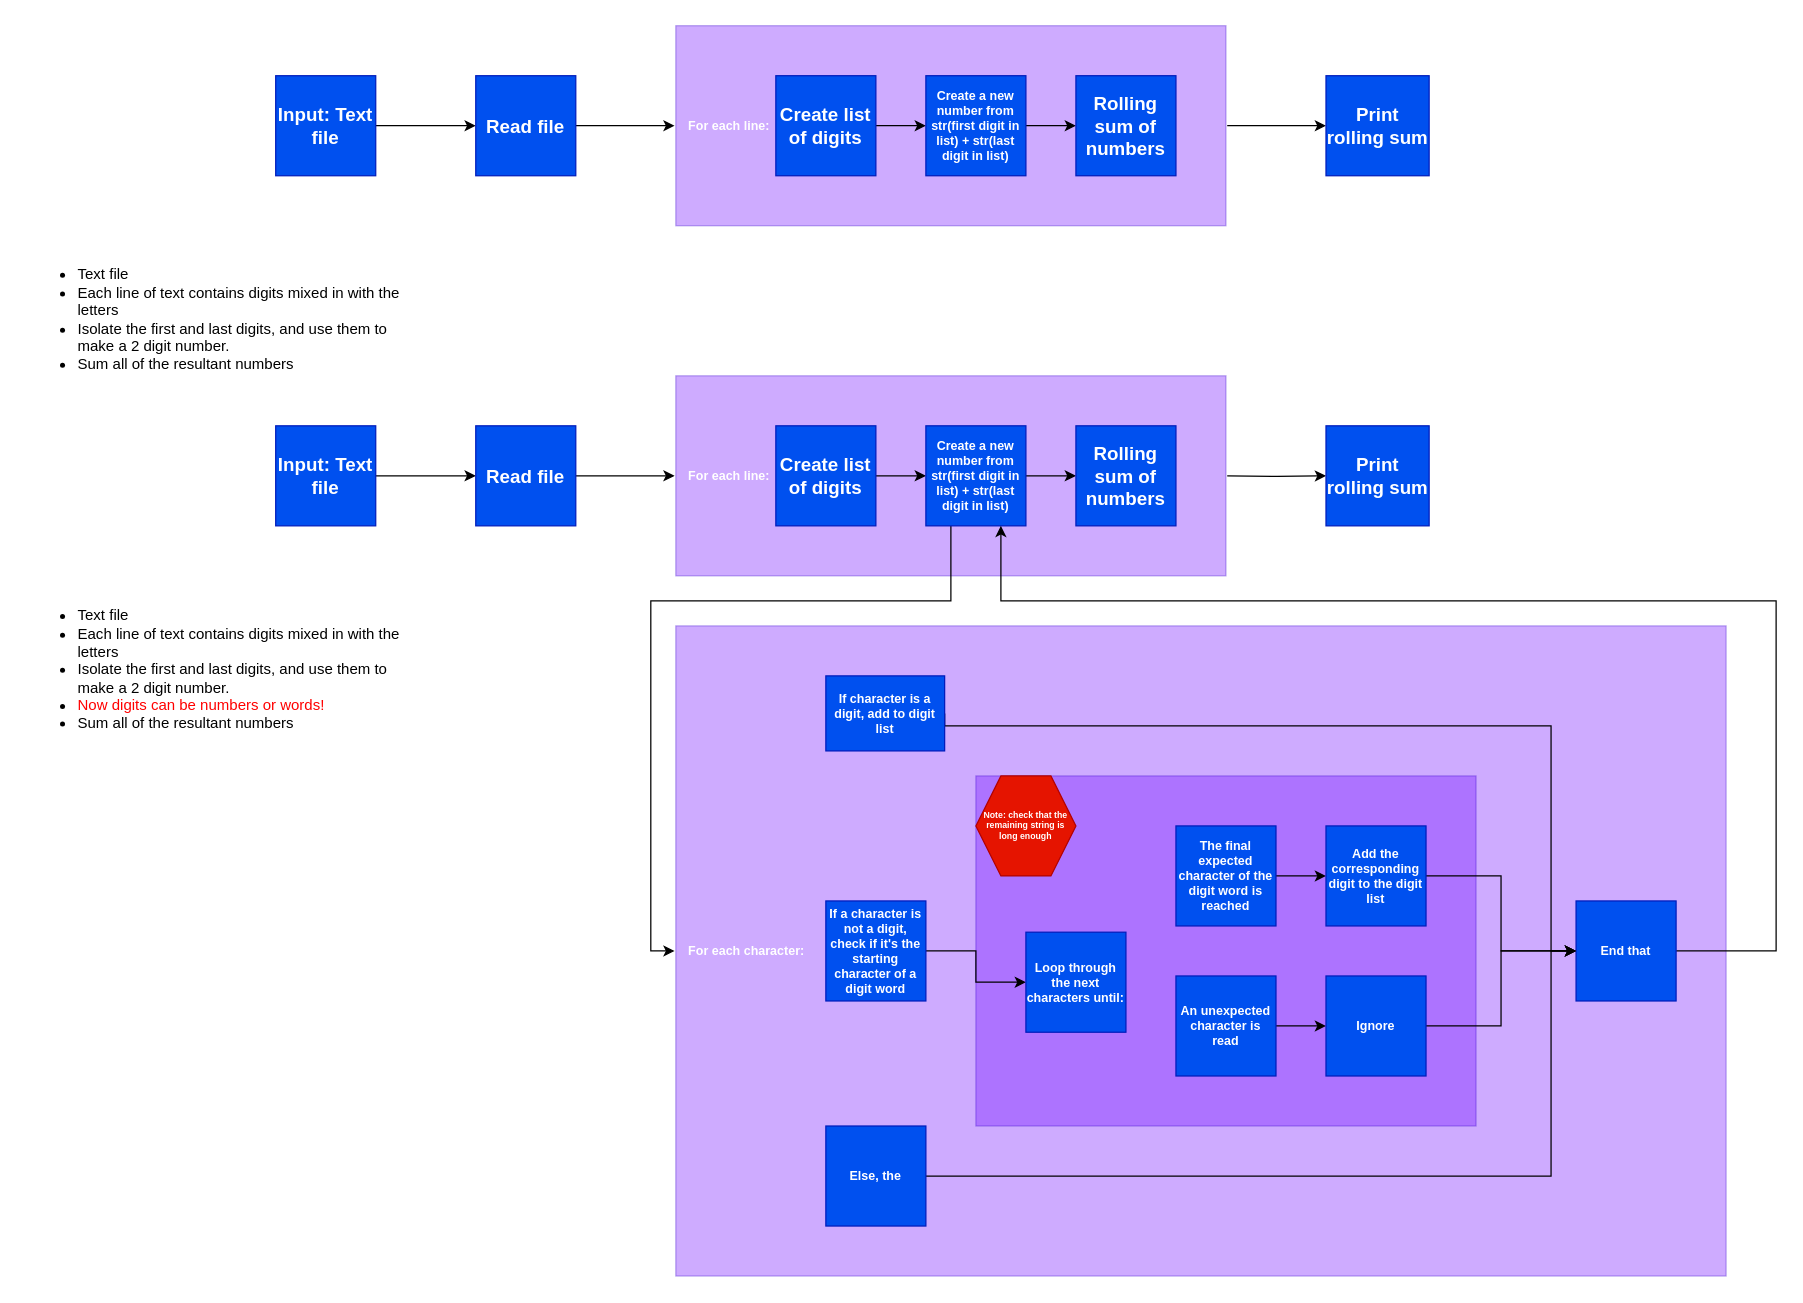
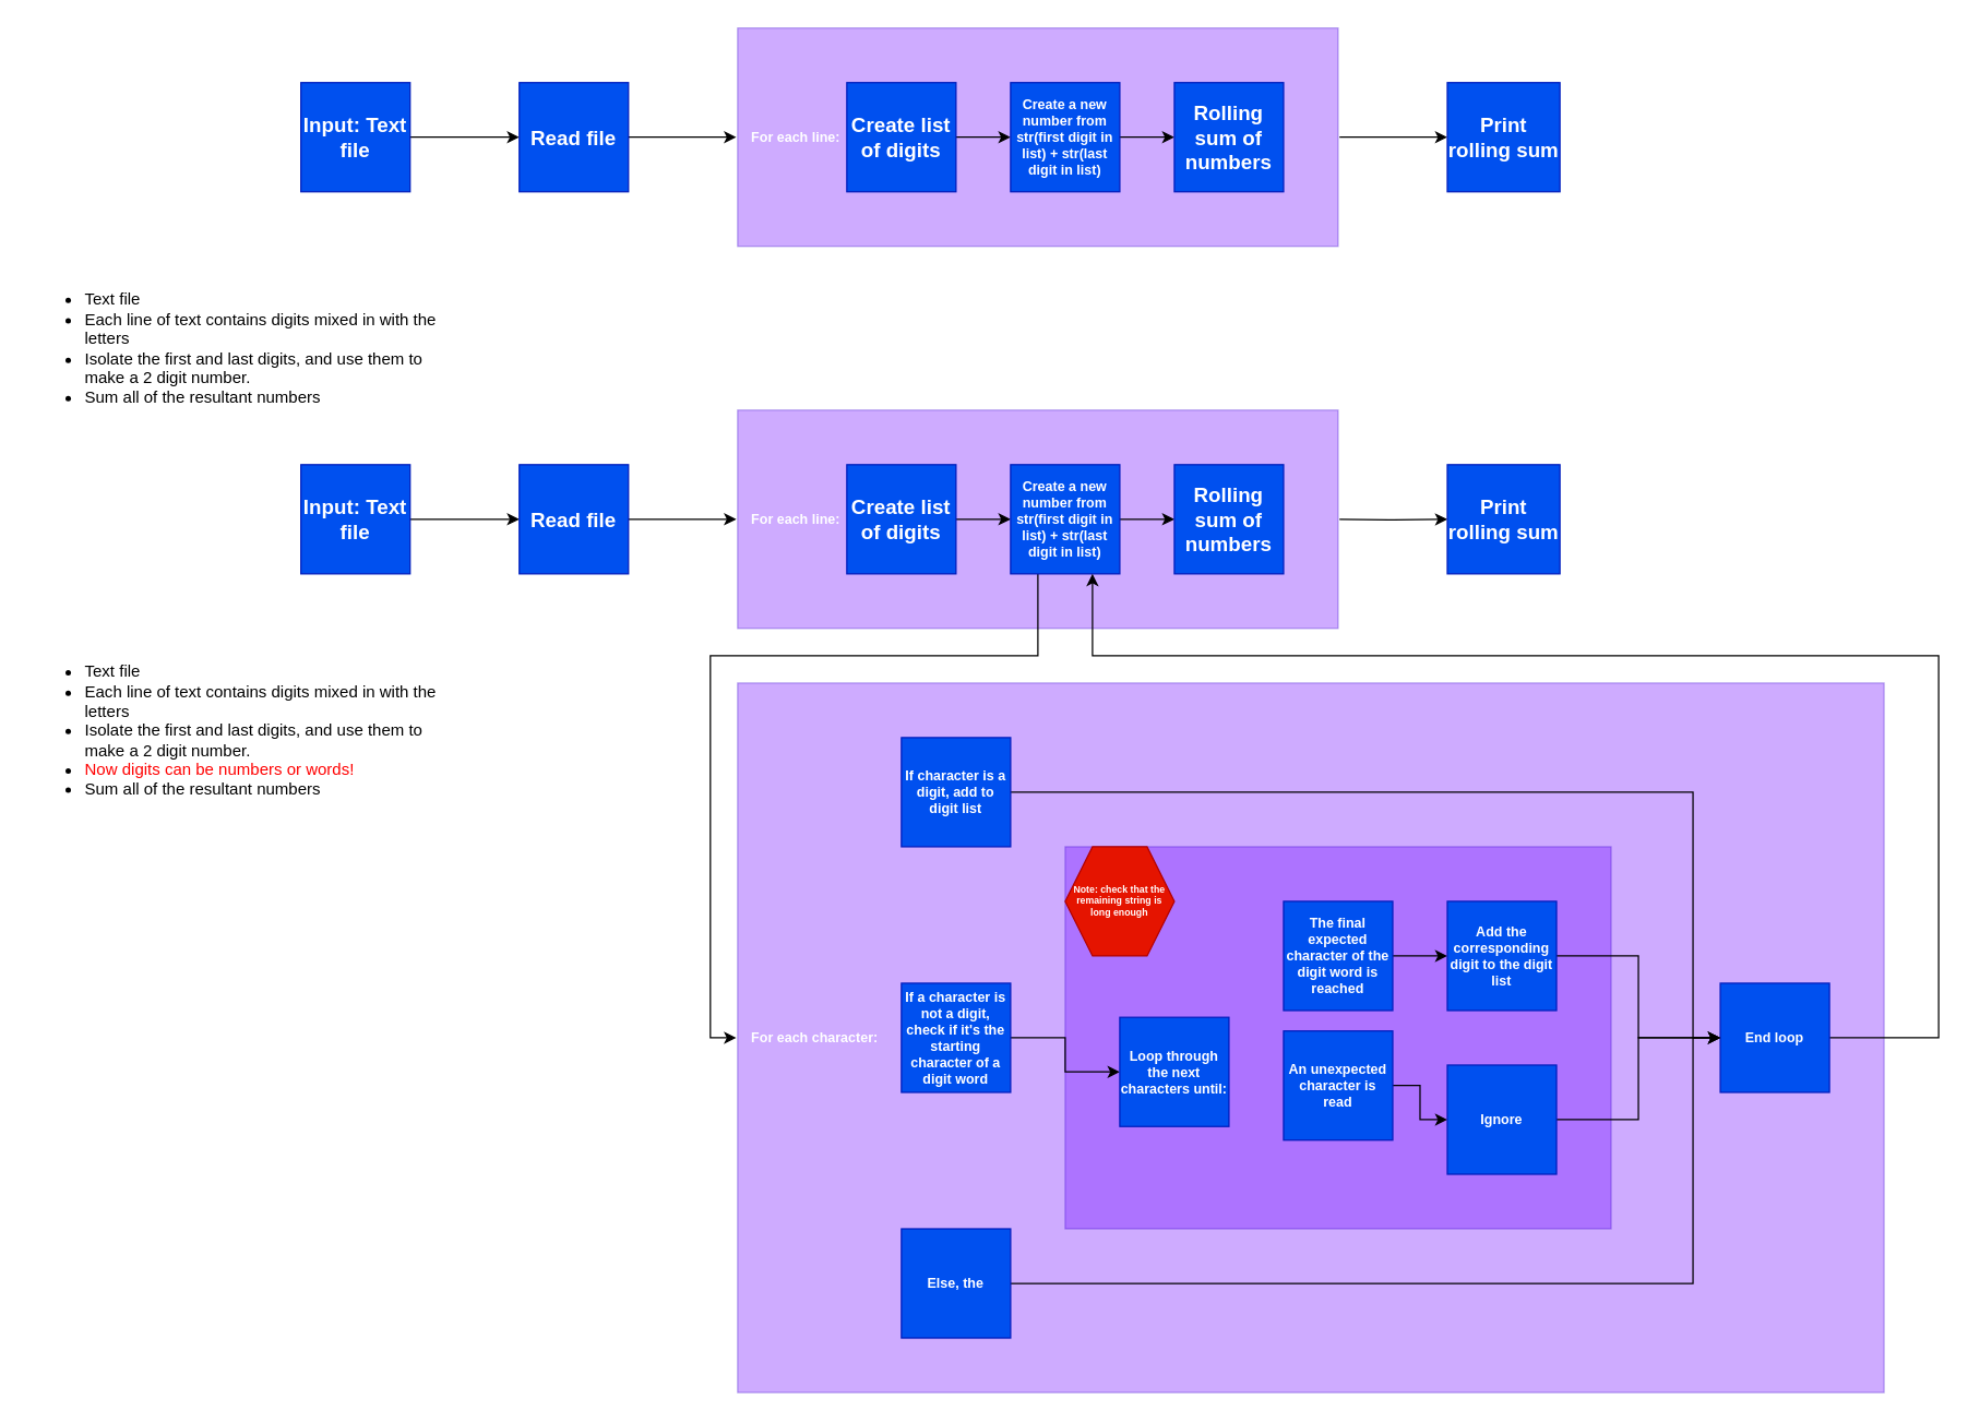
  <mxCell id="0" />
  <mxCell id="1" parent="0" />
  <mxCell id="2" value="&lt;p style=&quot;line-height: 100%;&quot;&gt;&amp;nbsp; &amp;nbsp;For each character:&lt;/p&gt;" style="rounded=0;whiteSpace=wrap;html=1;fillColor=#6a00ff;fontColor=#ffffff;strokeColor=#3700CC;fontSize=10;fontStyle=1;align=left;opacity=33;perimeterSpacing=1;strokeWidth=1;verticalAlign=middle;" parent="1" vertex="1"><mxGeometry x="540" y="500" width="840" height="520" as="geometry" /></mxCell>
  <mxCell id="3" value="&lt;p style=&quot;line-height: 100%;&quot;&gt;&lt;br&gt;&lt;/p&gt;" style="rounded=0;whiteSpace=wrap;html=1;fillColor=#6a00ff;fontColor=#ffffff;strokeColor=#3700CC;fontSize=10;fontStyle=1;align=left;opacity=33;perimeterSpacing=1;strokeWidth=1;verticalAlign=middle;" parent="1" vertex="1"><mxGeometry x="780" y="620" width="400" height="280" as="geometry" /></mxCell>
  <mxCell id="4" value="&lt;p style=&quot;line-height: 100%;&quot;&gt;&amp;nbsp; &amp;nbsp;For each line:&lt;/p&gt;" style="rounded=0;whiteSpace=wrap;html=1;fillColor=#6a00ff;fontColor=#ffffff;strokeColor=#3700CC;fontSize=10;fontStyle=1;align=left;opacity=33;perimeterSpacing=1;strokeWidth=1;verticalAlign=middle;" parent="1" vertex="1"><mxGeometry x="540" y="300" width="440" height="160" as="geometry" /></mxCell>
  <mxCell id="5" style="edgeStyle=orthogonalEdgeStyle;rounded=0;orthogonalLoop=1;jettySize=auto;html=1;exitX=1;exitY=0.5;exitDx=0;exitDy=0;entryX=0;entryY=0.5;entryDx=0;entryDy=0;" parent="1" source="6" target="9" edge="1"><mxGeometry relative="1" as="geometry" /></mxCell>
  <mxCell id="6" value="Input: Text file" style="rounded=0;whiteSpace=wrap;html=1;fillColor=#0050ef;fontColor=#ffffff;strokeColor=#001DBC;fontSize=15;fontStyle=1" parent="1" vertex="1"><mxGeometry x="220" y="60" width="80" height="80" as="geometry" /></mxCell>
  <mxCell id="7" value="&lt;div style=&quot;&quot;&gt;&lt;ul&gt;&lt;li&gt;&lt;span style=&quot;background-color: initial;&quot;&gt;Text file&lt;/span&gt;&lt;/li&gt;&lt;li&gt;Each line of text contains digits mixed in with the letters&lt;/li&gt;&lt;li&gt;Isolate the first and last digits, and use them to make a 2 digit number.&lt;/li&gt;&lt;li&gt;Sum all of the resultant numbers&lt;/li&gt;&lt;/ul&gt;&lt;/div&gt;" style="text;html=1;strokeColor=none;fillColor=none;align=left;verticalAlign=middle;whiteSpace=wrap;rounded=0;" parent="1" vertex="1"><mxGeometry x="20" y="180" width="300" height="150" as="geometry" /></mxCell>
  <mxCell id="8" style="edgeStyle=orthogonalEdgeStyle;rounded=0;orthogonalLoop=1;jettySize=auto;html=1;exitX=1;exitY=0.5;exitDx=0;exitDy=0;entryX=0;entryY=0.5;entryDx=0;entryDy=0;" parent="1" source="9" target="11" edge="1"><mxGeometry relative="1" as="geometry" /></mxCell>
  <mxCell id="9" value="Read file" style="rounded=0;whiteSpace=wrap;html=1;fillColor=#0050ef;fontColor=#ffffff;strokeColor=#001DBC;fontSize=15;fontStyle=1" parent="1" vertex="1"><mxGeometry x="380" y="60" width="80" height="80" as="geometry" /></mxCell>
  <mxCell id="10" value="" style="edgeStyle=orthogonalEdgeStyle;rounded=0;orthogonalLoop=1;jettySize=auto;html=1;" parent="1" source="11" target="17" edge="1"><mxGeometry relative="1" as="geometry" /></mxCell>
  <mxCell id="11" value="&amp;nbsp; &amp;nbsp;For each line:" style="rounded=0;whiteSpace=wrap;html=1;fillColor=#6a00ff;fontColor=#ffffff;strokeColor=#3700CC;fontSize=10;fontStyle=1;align=left;opacity=33;perimeterSpacing=1;strokeWidth=1;" parent="1" vertex="1"><mxGeometry x="540" y="20" width="440" height="160" as="geometry" /></mxCell>
  <mxCell id="12" value="" style="edgeStyle=orthogonalEdgeStyle;rounded=0;orthogonalLoop=1;jettySize=auto;html=1;" parent="1" source="13" target="15" edge="1"><mxGeometry relative="1" as="geometry" /></mxCell>
  <mxCell id="13" value="Create list of digits" style="rounded=0;whiteSpace=wrap;html=1;fillColor=#0050ef;fontColor=#ffffff;strokeColor=#001DBC;fontSize=15;fontStyle=1" parent="1" vertex="1"><mxGeometry x="620" y="60" width="80" height="80" as="geometry" /></mxCell>
  <mxCell id="14" value="" style="edgeStyle=orthogonalEdgeStyle;rounded=0;orthogonalLoop=1;jettySize=auto;html=1;" parent="1" source="15" target="16" edge="1"><mxGeometry relative="1" as="geometry" /></mxCell>
  <mxCell id="15" value="Create a new number from str(first digit in list) + str(last digit in list)" style="rounded=0;whiteSpace=wrap;html=1;fillColor=#0050ef;fontColor=#ffffff;strokeColor=#001DBC;fontSize=10;fontStyle=1" parent="1" vertex="1"><mxGeometry x="740" y="60" width="80" height="80" as="geometry" /></mxCell>
  <mxCell id="16" value="Rolling sum of numbers" style="rounded=0;whiteSpace=wrap;html=1;fillColor=#0050ef;fontColor=#ffffff;strokeColor=#001DBC;fontSize=15;fontStyle=1" parent="1" vertex="1"><mxGeometry x="860" y="60" width="80" height="80" as="geometry" /></mxCell>
  <mxCell id="17" value="Print rolling sum" style="rounded=0;whiteSpace=wrap;html=1;fillColor=#0050ef;fontColor=#ffffff;strokeColor=#001DBC;fontSize=15;fontStyle=1" parent="1" vertex="1"><mxGeometry x="1060" y="60" width="82.5" height="80" as="geometry" /></mxCell>
  <mxCell id="18" style="edgeStyle=orthogonalEdgeStyle;rounded=0;orthogonalLoop=1;jettySize=auto;html=1;exitX=1;exitY=0.5;exitDx=0;exitDy=0;entryX=0;entryY=0.5;entryDx=0;entryDy=0;" parent="1" source="19" target="22" edge="1"><mxGeometry relative="1" as="geometry" /></mxCell>
  <mxCell id="19" value="Input: Text file" style="rounded=0;whiteSpace=wrap;html=1;fillColor=#0050ef;fontColor=#ffffff;strokeColor=#001DBC;fontSize=15;fontStyle=1" parent="1" vertex="1"><mxGeometry x="220" y="340" width="80" height="80" as="geometry" /></mxCell>
  <mxCell id="20" value="&lt;div style=&quot;&quot;&gt;&lt;ul&gt;&lt;li&gt;&lt;span style=&quot;background-color: initial;&quot;&gt;Text file&lt;/span&gt;&lt;/li&gt;&lt;li&gt;Each line of text contains digits mixed in with the letters&lt;/li&gt;&lt;li&gt;Isolate the first and last digits, and use them to make a 2 digit number.&lt;/li&gt;&lt;li&gt;&lt;font color=&quot;#ff0000&quot;&gt;Now digits can be numbers or words!&lt;/font&gt;&lt;/li&gt;&lt;li&gt;Sum all of the resultant numbers&lt;/li&gt;&lt;/ul&gt;&lt;/div&gt;" style="text;html=1;strokeColor=none;fillColor=none;align=left;verticalAlign=middle;whiteSpace=wrap;rounded=0;" parent="1" vertex="1"><mxGeometry x="20" y="460" width="300" height="150" as="geometry" /></mxCell>
  <mxCell id="21" style="edgeStyle=orthogonalEdgeStyle;rounded=0;orthogonalLoop=1;jettySize=auto;html=1;exitX=1;exitY=0.5;exitDx=0;exitDy=0;entryX=0;entryY=0.5;entryDx=0;entryDy=0;" parent="1" source="22" edge="1"><mxGeometry relative="1" as="geometry"><mxPoint x="539" y="380" as="targetPoint" /></mxGeometry></mxCell>
  <mxCell id="22" value="Read file" style="rounded=0;whiteSpace=wrap;html=1;fillColor=#0050ef;fontColor=#ffffff;strokeColor=#001DBC;fontSize=15;fontStyle=1" parent="1" vertex="1"><mxGeometry x="380" y="340" width="80" height="80" as="geometry" /></mxCell>
  <mxCell id="23" value="" style="edgeStyle=orthogonalEdgeStyle;rounded=0;orthogonalLoop=1;jettySize=auto;html=1;" parent="1" target="30" edge="1"><mxGeometry relative="1" as="geometry"><mxPoint x="981" y="380" as="sourcePoint" /></mxGeometry></mxCell>
  <mxCell id="24" value="" style="edgeStyle=orthogonalEdgeStyle;rounded=0;orthogonalLoop=1;jettySize=auto;html=1;" parent="1" source="25" target="28" edge="1"><mxGeometry relative="1" as="geometry" /></mxCell>
  <mxCell id="25" value="Create list of digits" style="rounded=0;whiteSpace=wrap;html=1;fillColor=#0050ef;fontColor=#ffffff;strokeColor=#001DBC;fontSize=15;fontStyle=1" parent="1" vertex="1"><mxGeometry x="620" y="340" width="80" height="80" as="geometry" /></mxCell>
  <mxCell id="26" value="" style="edgeStyle=orthogonalEdgeStyle;rounded=0;orthogonalLoop=1;jettySize=auto;html=1;" parent="1" source="28" target="29" edge="1"><mxGeometry relative="1" as="geometry" /></mxCell>
  <mxCell id="27" style="edgeStyle=orthogonalEdgeStyle;rounded=0;orthogonalLoop=1;jettySize=auto;html=1;exitX=0.25;exitY=1;exitDx=0;exitDy=0;entryX=0;entryY=0.5;entryDx=0;entryDy=0;" parent="1" source="28" target="2" edge="1"><mxGeometry relative="1" as="geometry"><Array as="points"><mxPoint x="760" y="480" /><mxPoint x="520" y="480" /><mxPoint x="520" y="760" /></Array></mxGeometry></mxCell>
  <mxCell id="28" value="Create a new number from str(first digit in list) + str(last digit in list)" style="rounded=0;whiteSpace=wrap;html=1;fillColor=#0050ef;fontColor=#ffffff;strokeColor=#001DBC;fontSize=10;fontStyle=1" parent="1" vertex="1"><mxGeometry x="740" y="340" width="80" height="80" as="geometry" /></mxCell>
  <mxCell id="29" value="Rolling sum of numbers" style="rounded=0;whiteSpace=wrap;html=1;fillColor=#0050ef;fontColor=#ffffff;strokeColor=#001DBC;fontSize=15;fontStyle=1" parent="1" vertex="1"><mxGeometry x="860" y="340" width="80" height="80" as="geometry" /></mxCell>
  <mxCell id="30" value="Print rolling sum" style="rounded=0;whiteSpace=wrap;html=1;fillColor=#0050ef;fontColor=#ffffff;strokeColor=#001DBC;fontSize=15;fontStyle=1" parent="1" vertex="1"><mxGeometry x="1060" y="340" width="82.5" height="80" as="geometry" /></mxCell>
  <mxCell id="31" style="edgeStyle=orthogonalEdgeStyle;rounded=0;orthogonalLoop=1;jettySize=auto;html=1;exitX=1;exitY=0.5;exitDx=0;exitDy=0;" parent="1" source="32" edge="1"><mxGeometry relative="1" as="geometry"><mxPoint x="1260" y="760" as="targetPoint" /><Array as="points"><mxPoint x="1240" y="580" /><mxPoint x="1240" y="760" /></Array></mxGeometry></mxCell>
- <mxCell id="32" value="If character is a digit, add to digit list" style="rounded=0;whiteSpace=wrap;html=1;fillColor=#0050ef;fontColor=#ffffff;strokeColor=#001DBC;fontSize=10;fontStyle=1" parent="1" vertex="1"><mxGeometry x="660" y="540" width="95" height="60" as="geometry" /></mxCell>
+ <mxCell id="32" value="If character is a digit, add to digit list" style="rounded=0;whiteSpace=wrap;html=1;fillColor=#0050ef;fontColor=#ffffff;strokeColor=#001DBC;fontSize=10;fontStyle=1" parent="1" vertex="1"><mxGeometry x="660" y="540" width="80" height="80" as="geometry" /></mxCell>
  <mxCell id="33" style="edgeStyle=orthogonalEdgeStyle;rounded=0;orthogonalLoop=1;jettySize=auto;html=1;" parent="1" source="34" target="39" edge="1"><mxGeometry relative="1" as="geometry" /></mxCell>
  <mxCell id="34" value="If a character is not a digit, check if it's the starting character of a digit word" style="rounded=0;whiteSpace=wrap;html=1;fillColor=#0050ef;fontColor=#ffffff;strokeColor=#001DBC;fontSize=10;fontStyle=1" parent="1" vertex="1"><mxGeometry x="660" y="720" width="80" height="80" as="geometry" /></mxCell>
  <mxCell id="35" style="edgeStyle=orthogonalEdgeStyle;rounded=0;orthogonalLoop=1;jettySize=auto;html=1;exitX=1;exitY=0.5;exitDx=0;exitDy=0;entryX=0.75;entryY=1;entryDx=0;entryDy=0;" parent="1" source="36" target="28" edge="1"><mxGeometry relative="1" as="geometry"><Array as="points"><mxPoint x="1420" y="760" /><mxPoint x="1420" y="480" /><mxPoint x="800" y="480" /></Array></mxGeometry></mxCell>
- <mxCell id="36" value="End that" style="rounded=0;whiteSpace=wrap;html=1;fillColor=#0050ef;fontColor=#ffffff;strokeColor=#001DBC;fontSize=10;fontStyle=1" parent="1" vertex="1"><mxGeometry x="1260" y="720" width="80" height="80" as="geometry" /></mxCell>
+ <mxCell id="36" value="End loop" style="rounded=0;whiteSpace=wrap;html=1;fillColor=#0050ef;fontColor=#ffffff;strokeColor=#001DBC;fontSize=10;fontStyle=1" parent="1" vertex="1"><mxGeometry x="1260" y="720" width="80" height="80" as="geometry" /></mxCell>
  <mxCell id="37" style="edgeStyle=orthogonalEdgeStyle;rounded=0;orthogonalLoop=1;jettySize=auto;html=1;exitX=1;exitY=0.5;exitDx=0;exitDy=0;entryX=0;entryY=0.5;entryDx=0;entryDy=0;" parent="1" source="38" target="36" edge="1"><mxGeometry relative="1" as="geometry"><mxPoint x="1260.8" y="940" as="targetPoint" /><Array as="points"><mxPoint x="1240" y="940" /><mxPoint x="1240" y="760" /></Array></mxGeometry></mxCell>
  <mxCell id="38" value="Else, the" style="rounded=0;whiteSpace=wrap;html=1;fillColor=#0050ef;fontColor=#ffffff;strokeColor=#001DBC;fontSize=10;fontStyle=1" parent="1" vertex="1"><mxGeometry x="660" y="900" width="80" height="80" as="geometry" /></mxCell>
  <mxCell id="39" value="Loop through the next characters until:" style="rounded=0;whiteSpace=wrap;html=1;fillColor=#0050ef;fontColor=#ffffff;strokeColor=#001DBC;fontSize=10;fontStyle=1" parent="1" vertex="1"><mxGeometry x="820" y="745" width="80" height="80" as="geometry" /></mxCell>
  <mxCell id="40" style="edgeStyle=orthogonalEdgeStyle;rounded=0;orthogonalLoop=1;jettySize=auto;html=1;exitX=1;exitY=0.5;exitDx=0;exitDy=0;" parent="1" source="41" target="45" edge="1"><mxGeometry relative="1" as="geometry" /></mxCell>
  <mxCell id="41" value="The final expected character of the digit word is reached" style="rounded=0;whiteSpace=wrap;html=1;fillColor=#0050ef;fontColor=#ffffff;strokeColor=#001DBC;fontSize=10;fontStyle=1" parent="1" vertex="1"><mxGeometry x="940" y="660" width="80" height="80" as="geometry" /></mxCell>
  <mxCell id="42" style="edgeStyle=orthogonalEdgeStyle;rounded=0;orthogonalLoop=1;jettySize=auto;html=1;exitX=1;exitY=0.5;exitDx=0;exitDy=0;entryX=0;entryY=0.5;entryDx=0;entryDy=0;" parent="1" source="43" target="47" edge="1"><mxGeometry relative="1" as="geometry" /></mxCell>
- <mxCell id="43" value="An unexpected character is read" style="rounded=0;whiteSpace=wrap;html=1;fillColor=#0050ef;fontColor=#ffffff;strokeColor=#001DBC;fontSize=10;fontStyle=1" parent="1" vertex="1"><mxGeometry x="940" y="780" width="80" height="80" as="geometry" /></mxCell>
+ <mxCell id="43" value="An unexpected character is read" style="rounded=0;whiteSpace=wrap;html=1;fillColor=#0050ef;fontColor=#ffffff;strokeColor=#001DBC;fontSize=10;fontStyle=1" parent="1" vertex="1"><mxGeometry x="940" y="755" width="80" height="80" as="geometry" /></mxCell>
  <mxCell id="44" style="edgeStyle=orthogonalEdgeStyle;rounded=0;orthogonalLoop=1;jettySize=auto;html=1;exitX=1;exitY=0.5;exitDx=0;exitDy=0;" parent="1" source="45" edge="1"><mxGeometry relative="1" as="geometry"><mxPoint x="1260" y="760" as="targetPoint" /><Array as="points"><mxPoint x="1200" y="700" /><mxPoint x="1200" y="760" /></Array></mxGeometry></mxCell>
  <mxCell id="45" value="Add the corresponding digit to the digit list" style="rounded=0;whiteSpace=wrap;html=1;fillColor=#0050ef;fontColor=#ffffff;strokeColor=#001DBC;fontSize=10;fontStyle=1" parent="1" vertex="1"><mxGeometry x="1060" y="660" width="80" height="80" as="geometry" /></mxCell>
  <mxCell id="46" style="edgeStyle=orthogonalEdgeStyle;rounded=0;orthogonalLoop=1;jettySize=auto;html=1;exitX=1;exitY=0.5;exitDx=0;exitDy=0;entryX=0;entryY=0.5;entryDx=0;entryDy=0;" parent="1" source="47" target="36" edge="1"><mxGeometry relative="1" as="geometry" /></mxCell>
  <mxCell id="47" value="Ignore" style="rounded=0;whiteSpace=wrap;html=1;fillColor=#0050ef;fontColor=#ffffff;strokeColor=#001DBC;fontSize=10;fontStyle=1" parent="1" vertex="1"><mxGeometry x="1060" y="780" width="80" height="80" as="geometry" /></mxCell>
  <mxCell id="48" value="Note: check that the remaining string is long enough" style="shape=hexagon;perimeter=hexagonPerimeter2;whiteSpace=wrap;html=1;fixedSize=1;fillColor=#e51400;fontColor=#ffffff;strokeColor=#B20000;fontStyle=1;fontSize=7;" parent="1" vertex="1"><mxGeometry x="780" y="620" width="80" height="80" as="geometry" /></mxCell>
